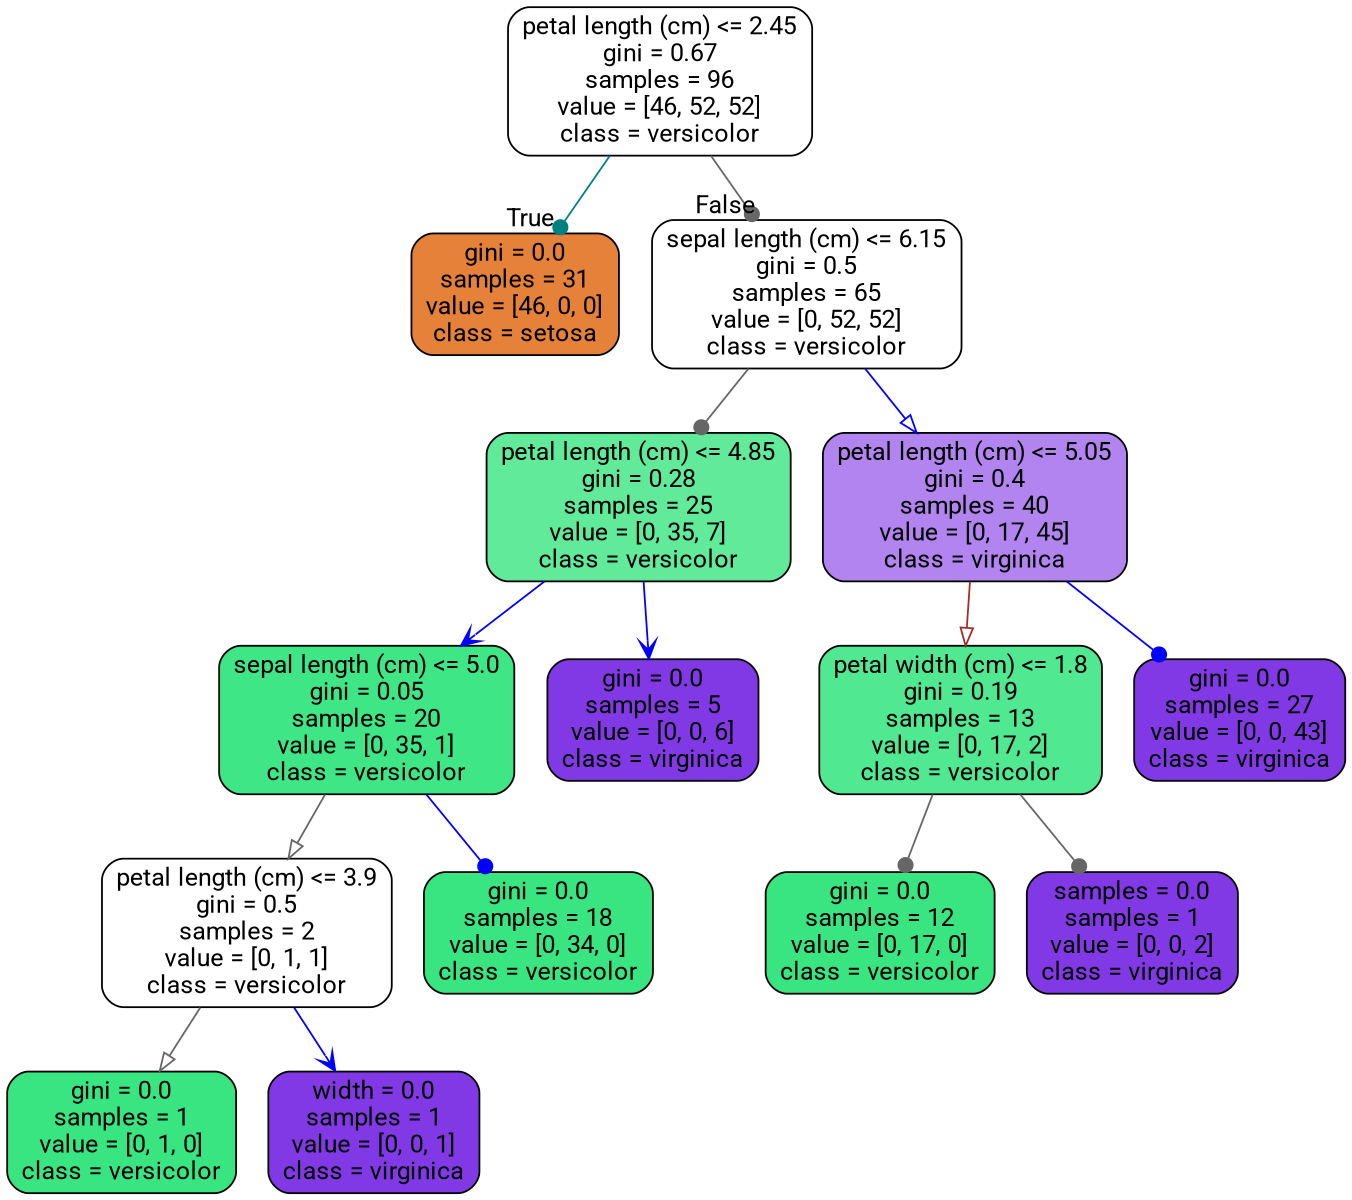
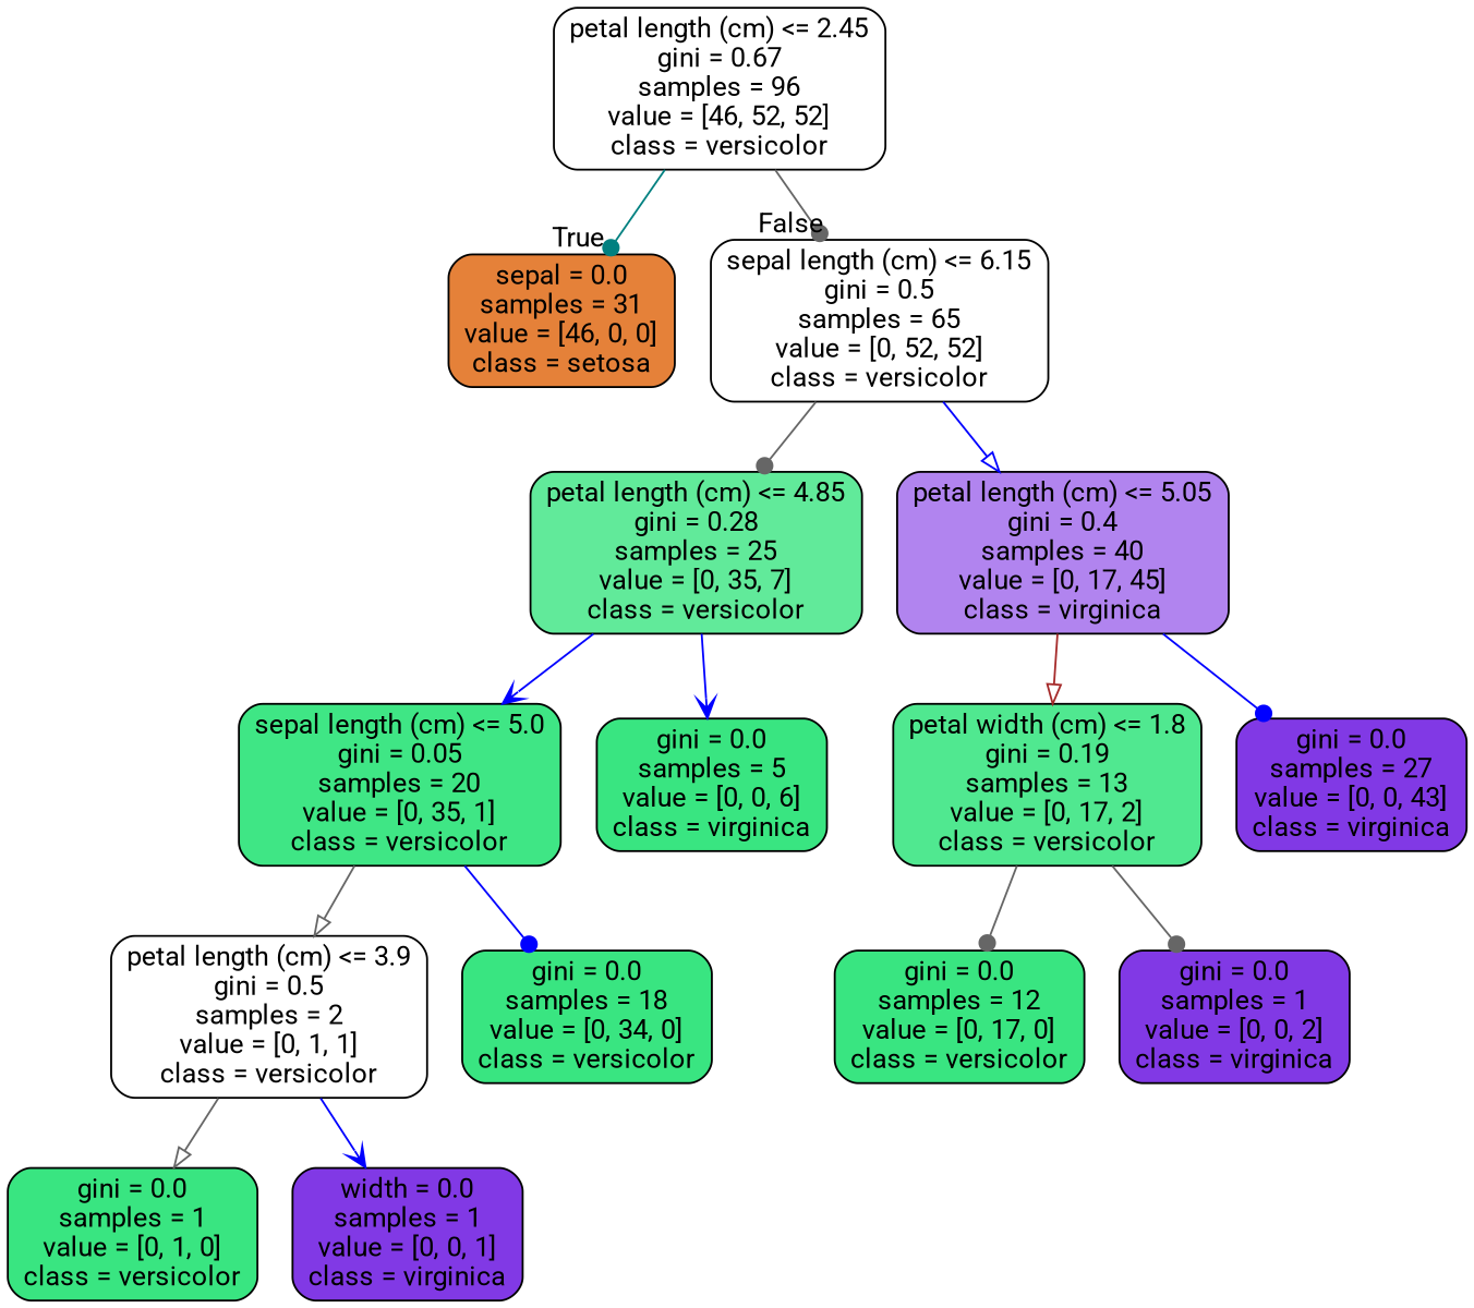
  digraph {
    fontname=Roboto
    node [color=black fillcolor="#8139e5" fontname=Roboto shape=box style="filled, rounded"]
    edge [arrowhead=dot color=gray40 fontname=Roboto]
    n1 [fillcolor="#ffffff" label="petal length (cm) <= 2.45\ngini = 0.67\nsamples = 96\nvalue = [46, 52, 52]\nclass = versicolor"]
-   n2 [fillcolor="#e58139" label="gini = 0.0\nsamples = 31\nvalue = [46, 0, 0]\nclass = setosa"]
+   n2 [fillcolor="#e58139" label="sepal = 0.0\nsamples = 31\nvalue = [46, 0, 0]\nclass = setosa"]
    n3 [fillcolor="#ffffff" label="sepal length (cm) <= 6.15\ngini = 0.5\nsamples = 65\nvalue = [0, 52, 52]\nclass = versicolor"]
    n4 [fillcolor="#61ea9a" label="petal length (cm) <= 4.85\ngini = 0.28\nsamples = 25\nvalue = [0, 35, 7]\nclass = versicolor"]
    n5 [fillcolor="#b184ef" label="petal length (cm) <= 5.05\ngini = 0.4\nsamples = 40\nvalue = [0, 17, 45]\nclass = virginica"]
    n6 [fillcolor="#3fe685" label="sepal length (cm) <= 5.0\ngini = 0.05\nsamples = 20\nvalue = [0, 35, 1]\nclass = versicolor"]
-   n7 [label="gini = 0.0\nsamples = 5\nvalue = [0, 0, 6]\nclass = virginica"]
+   n7 [fillcolor="#39e581" label="gini = 0.0\nsamples = 5\nvalue = [0, 0, 6]\nclass = virginica"]
    n8 [fillcolor="#50e890" label="petal width (cm) <= 1.8\ngini = 0.19\nsamples = 13\nvalue = [0, 17, 2]\nclass = versicolor"]
    n9 [label="gini = 0.0\nsamples = 27\nvalue = [0, 0, 43]\nclass = virginica"]
    n10 [fillcolor="#ffffff" label="petal length (cm) <= 3.9\ngini = 0.5\nsamples = 2\nvalue = [0, 1, 1]\nclass = versicolor"]
    n11 [fillcolor="#39e581" label="gini = 0.0\nsamples = 18\nvalue = [0, 34, 0]\nclass = versicolor"]
    n12 [fillcolor="#39e581" label="gini = 0.0\nsamples = 1\nvalue = [0, 1, 0]\nclass = versicolor"]
    n13 [label="width = 0.0\nsamples = 1\nvalue = [0, 0, 1]\nclass = virginica"]
    n14 [fillcolor="#39e581" label="gini = 0.0\nsamples = 12\nvalue = [0, 17, 0]\nclass = versicolor"]
-   n15 [label="samples = 0.0\nsamples = 1\nvalue = [0, 0, 2]\nclass = virginica"]
+   n15 [label="gini = 0.0\nsamples = 1\nvalue = [0, 0, 2]\nclass = virginica"]
    n1 -> n2 [color=teal headlabel=True labelangle=45 labeldistance=2.5]
    n1 -> n3 [headlabel=False labelangle=-45 labeldistance=2.5]
    n3 -> n4
    n3 -> n5 [arrowhead=onormal color=blue]
    n4 -> n6 [arrowhead=vee color=blue]
    n4 -> n7 [arrowhead=vee color=blue]
    n5 -> n8 [arrowhead=onormal color=brown]
    n5 -> n9 [color=blue]
    n6 -> n10 [arrowhead=onormal]
    n6 -> n11 [color=blue]
    n8 -> n14
    n8 -> n15
    n10 -> n12 [arrowhead=onormal]
    n10 -> n13 [arrowhead=vee color=blue]
  }
